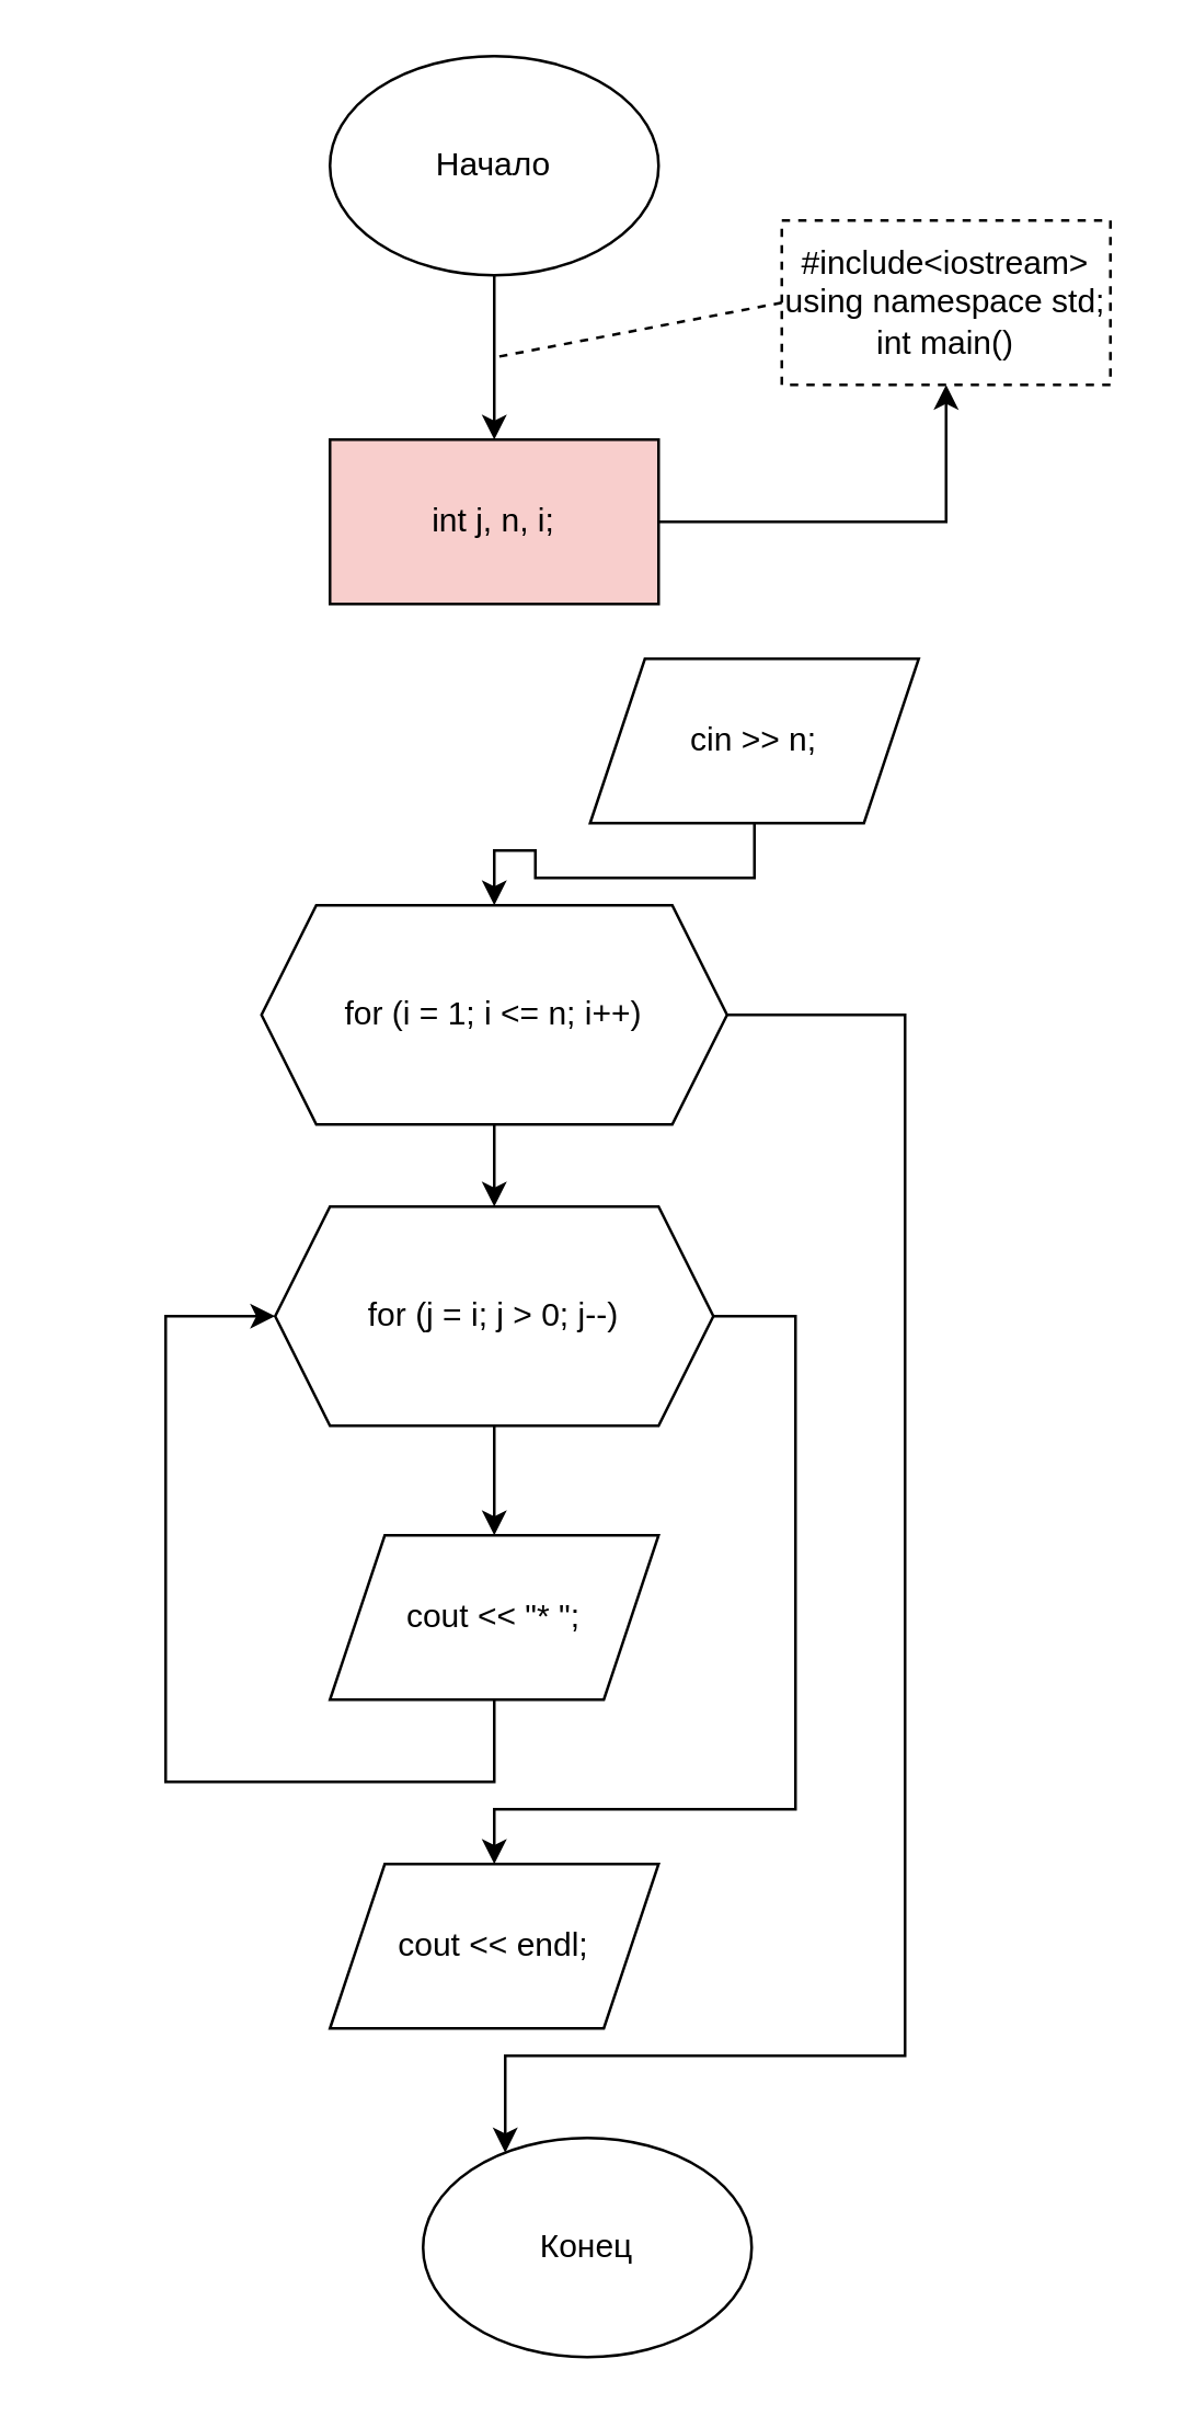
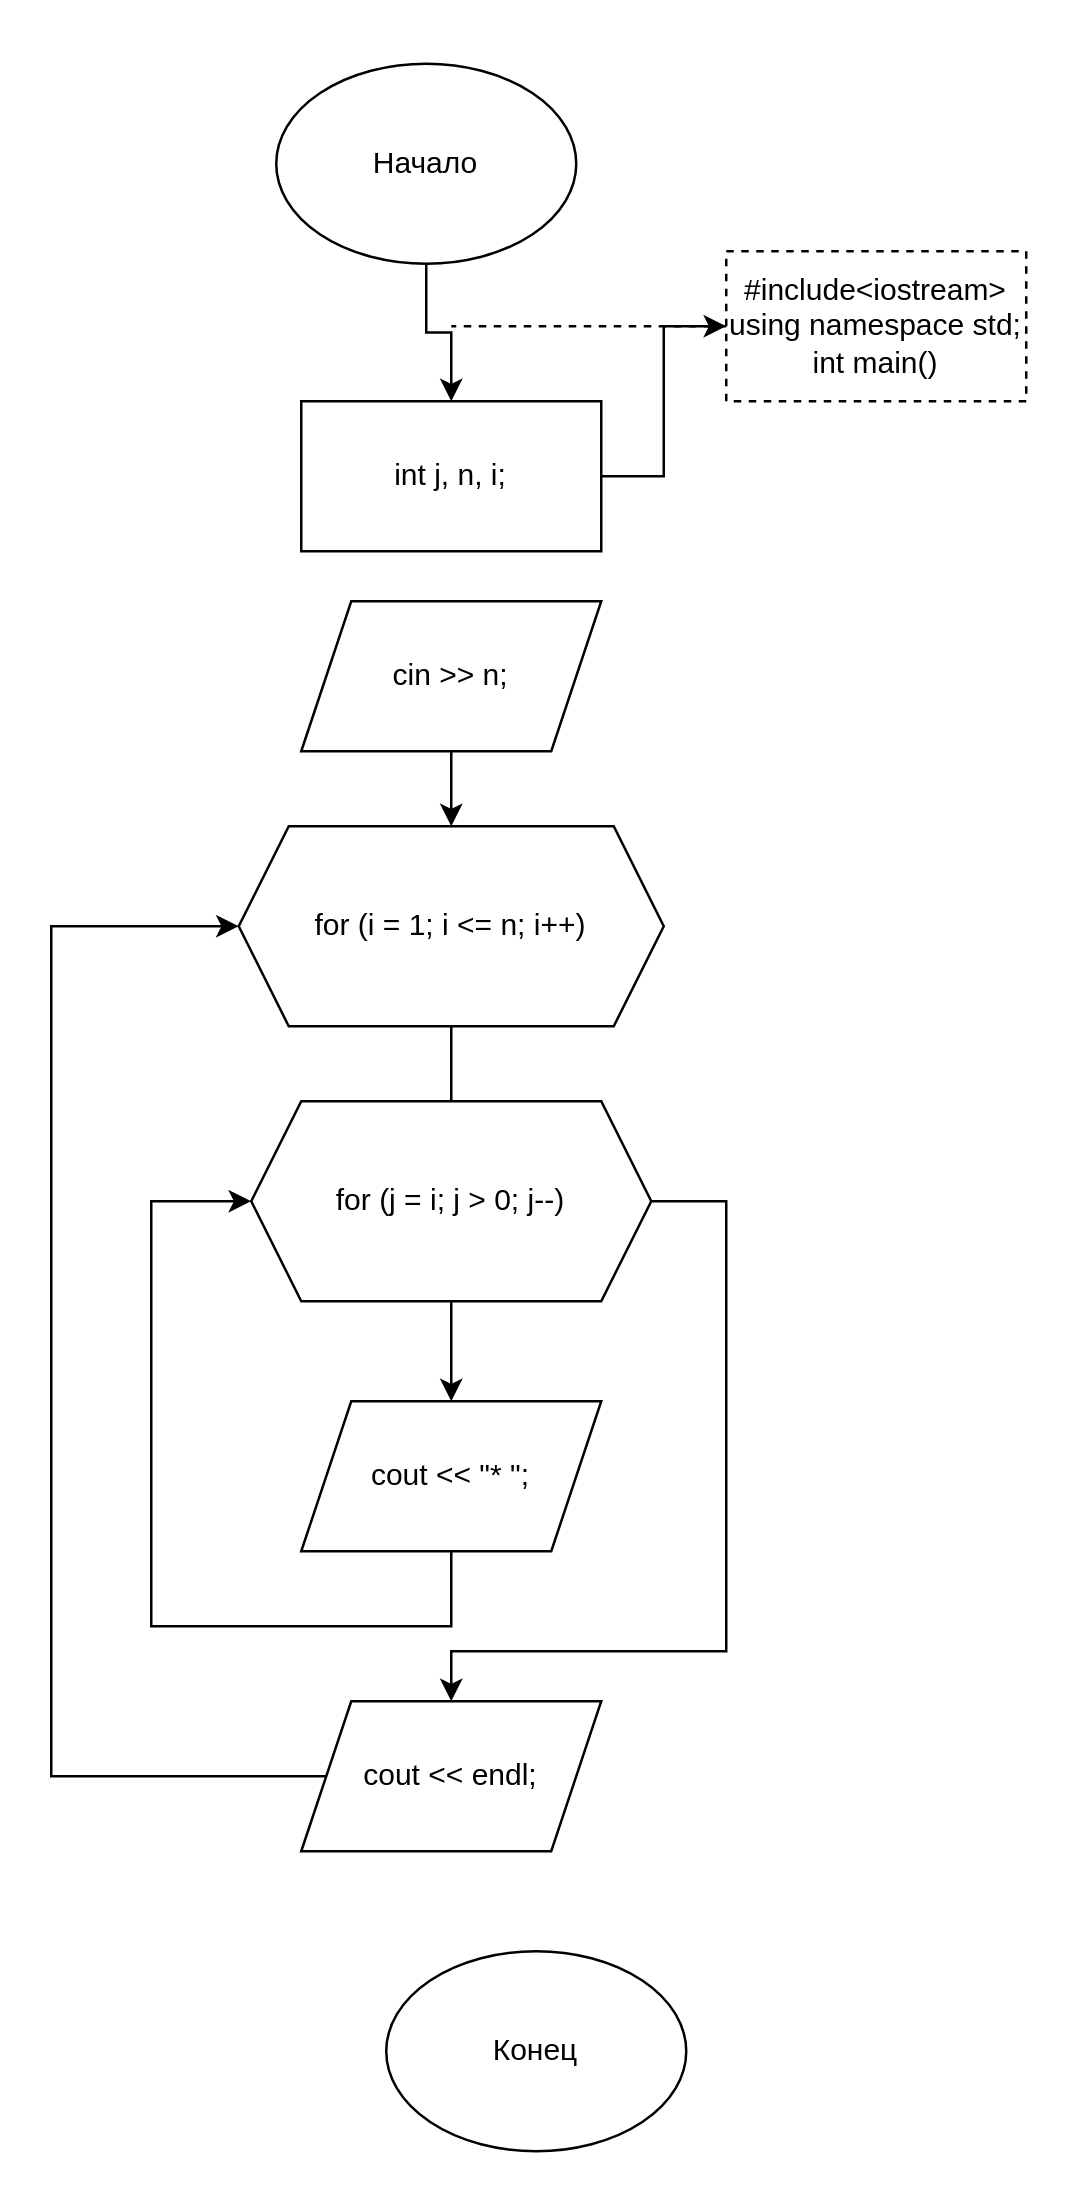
  <mxCell id="0" />
  <mxCell id="1" parent="0" />
  <mxCell id="2" value="" style="edgeStyle=orthogonalEdgeStyle;rounded=0;orthogonalLoop=1;jettySize=auto;html=1;" parent="1" source="3" target="5" edge="1"><mxGeometry relative="1" as="geometry" /></mxCell>
- <mxCell id="3" value="Начало" style="ellipse;whiteSpace=wrap;html=1;" parent="1" vertex="1"><mxGeometry x="120" y="20" width="120" height="80" as="geometry" /></mxCell>
+ <mxCell id="3" value="Начало" style="ellipse;whiteSpace=wrap;html=1;" parent="1" vertex="1"><mxGeometry x="110" y="25" width="120" height="80" as="geometry" /></mxCell>
  <mxCell id="4" value="" style="edgeStyle=orthogonalEdgeStyle;rounded=0;orthogonalLoop=1;jettySize=auto;html=1;" parent="1" source="5" target="6" edge="1"><mxGeometry relative="1" as="geometry" /></mxCell>
- <mxCell id="5" value="&lt;span&gt;&#09;&lt;/span&gt;int j, n, i;" style="rounded=0;whiteSpace=wrap;html=1;fillColor=#f8cecc;" parent="1" vertex="1"><mxGeometry x="120" y="160" width="120" height="60" as="geometry" /></mxCell>
- <mxCell id="6" value="&lt;div&gt;#include&amp;lt;iostream&amp;gt;&lt;/div&gt;&lt;div&gt;using namespace std;&lt;/div&gt;&lt;div&gt;int main()&lt;/div&gt;" style="rounded=0;whiteSpace=wrap;html=1;dashed=1;" parent="1" vertex="1"><mxGeometry x="285" y="80" width="120" height="60" as="geometry" /></mxCell>
+ <mxCell id="5" value="&lt;span&gt;&#09;&lt;/span&gt;int j, n, i;" style="rounded=0;whiteSpace=wrap;html=1;" parent="1" vertex="1"><mxGeometry x="120" y="160" width="120" height="60" as="geometry" /></mxCell>
+ <mxCell id="6" value="&lt;div&gt;#include&amp;lt;iostream&amp;gt;&lt;/div&gt;&lt;div&gt;using namespace std;&lt;/div&gt;&lt;div&gt;int main()&lt;/div&gt;" style="rounded=0;whiteSpace=wrap;html=1;dashed=1;" parent="1" vertex="1"><mxGeometry x="290" y="100" width="120" height="60" as="geometry" /></mxCell>
  <mxCell id="7" value="" style="endArrow=none;dashed=1;html=1;rounded=0;exitX=0;exitY=0.5;exitDx=0;exitDy=0;" parent="1" source="6" edge="1"><mxGeometry width="50" height="50" relative="1" as="geometry"><mxPoint x="170" y="450" as="sourcePoint" /><mxPoint x="180" y="130" as="targetPoint" /></mxGeometry></mxCell>
- <mxCell id="8" value="&lt;span&gt;&#09;&lt;/span&gt;cin &amp;gt;&amp;gt; n;" style="shape=parallelogram;perimeter=parallelogramPerimeter;whiteSpace=wrap;html=1;fixedSize=1;" parent="1" vertex="1"><mxGeometry x="215" y="240" width="120" height="60" as="geometry" /></mxCell>
+ <mxCell id="8" value="&lt;span&gt;&#09;&lt;/span&gt;cin &amp;gt;&amp;gt; n;" style="shape=parallelogram;perimeter=parallelogramPerimeter;whiteSpace=wrap;html=1;fixedSize=1;" parent="1" vertex="1"><mxGeometry x="120" y="240" width="120" height="60" as="geometry" /></mxCell>
  <mxCell id="9" value="" style="edgeStyle=orthogonalEdgeStyle;rounded=0;orthogonalLoop=1;jettySize=auto;html=1;exitX=0.5;exitY=1;exitDx=0;exitDy=0;" parent="1" source="8" target="12" edge="1"><mxGeometry relative="1" as="geometry"><mxPoint x="180" y="390" as="sourcePoint" /></mxGeometry></mxCell>
- <mxCell id="10" value="" style="edgeStyle=orthogonalEdgeStyle;rounded=0;orthogonalLoop=1;jettySize=auto;html=1;" parent="1" source="12" target="15" edge="1"><mxGeometry relative="1" as="geometry" /></mxCell>
- <mxCell id="11" style="edgeStyle=orthogonalEdgeStyle;rounded=0;orthogonalLoop=1;jettySize=auto;html=1;" parent="1" source="12" target="20" edge="1"><mxGeometry relative="1" as="geometry"><mxPoint x="370" y="780" as="targetPoint" /><Array as="points"><mxPoint x="330" y="370" /><mxPoint x="330" y="750" /><mxPoint x="184" y="750" /></Array></mxGeometry></mxCell>
+ <mxCell id="10" value="" style="edgeStyle=orthogonalEdgeStyle;rounded=0;orthogonalLoop=1;jettySize=auto;html=1;endArrow=none;" parent="1" source="12" target="15" edge="1"><mxGeometry relative="1" as="geometry" /></mxCell>
  <mxCell id="12" value="&lt;span&gt;&#09;&lt;/span&gt;for (i = 1; i &amp;lt;= n; i++)" style="shape=hexagon;perimeter=hexagonPerimeter2;whiteSpace=wrap;html=1;fixedSize=1;" parent="1" vertex="1"><mxGeometry x="95" y="330" width="170" height="80" as="geometry" /></mxCell>
  <mxCell id="13" value="" style="edgeStyle=orthogonalEdgeStyle;rounded=0;orthogonalLoop=1;jettySize=auto;html=1;" parent="1" source="15" target="16" edge="1"><mxGeometry relative="1" as="geometry" /></mxCell>
  <mxCell id="14" style="edgeStyle=orthogonalEdgeStyle;rounded=0;orthogonalLoop=1;jettySize=auto;html=1;entryX=0.5;entryY=0;entryDx=0;entryDy=0;" parent="1" source="15" edge="1"><mxGeometry relative="1" as="geometry"><Array as="points"><mxPoint x="290" y="480" /><mxPoint x="290" y="660" /><mxPoint x="180" y="660" /></Array><mxPoint x="180" y="680" as="targetPoint" /></mxGeometry></mxCell>
  <mxCell id="15" value="&lt;span&gt;&#09;&#09;&lt;/span&gt;for (j = i; j &amp;gt; 0; j--)" style="shape=hexagon;perimeter=hexagonPerimeter2;whiteSpace=wrap;html=1;fixedSize=1;" parent="1" vertex="1"><mxGeometry x="100" y="440" width="160" height="80" as="geometry" /></mxCell>
  <mxCell id="16" value="&lt;span&gt;&#09;&#09;&#09;&lt;/span&gt;cout &amp;lt;&amp;lt; &quot;* &quot;;" style="shape=parallelogram;perimeter=parallelogramPerimeter;whiteSpace=wrap;html=1;fixedSize=1;" parent="1" vertex="1"><mxGeometry x="120" y="560" width="120" height="60" as="geometry" /></mxCell>
  <mxCell id="17" value="" style="endArrow=classic;html=1;rounded=0;exitX=0.5;exitY=1;exitDx=0;exitDy=0;entryX=0;entryY=0.5;entryDx=0;entryDy=0;" parent="1" source="16" target="15" edge="1"><mxGeometry width="50" height="50" relative="1" as="geometry"><mxPoint x="170" y="610" as="sourcePoint" /><mxPoint x="220" y="560" as="targetPoint" /><Array as="points"><mxPoint x="180" y="650" /><mxPoint x="60" y="650" /><mxPoint x="60" y="480" /></Array></mxGeometry></mxCell>
+ <mxCell id="18" style="edgeStyle=orthogonalEdgeStyle;rounded=0;orthogonalLoop=1;jettySize=auto;html=1;entryX=0;entryY=0.5;entryDx=0;entryDy=0;" parent="1" source="19" target="12" edge="1"><mxGeometry relative="1" as="geometry"><Array as="points"><mxPoint x="20" y="710" /><mxPoint x="20" y="370" /></Array></mxGeometry></mxCell>
  <mxCell id="19" value="&lt;span&gt;&#09;&#09;&lt;/span&gt;cout &amp;lt;&amp;lt; endl;" style="shape=parallelogram;perimeter=parallelogramPerimeter;whiteSpace=wrap;html=1;fixedSize=1;" parent="1" vertex="1"><mxGeometry x="120" y="680" width="120" height="60" as="geometry" /></mxCell>
  <mxCell id="20" value="Конец" style="ellipse;whiteSpace=wrap;html=1;" parent="1" vertex="1"><mxGeometry x="154" y="780" width="120" height="80" as="geometry" /></mxCell>
